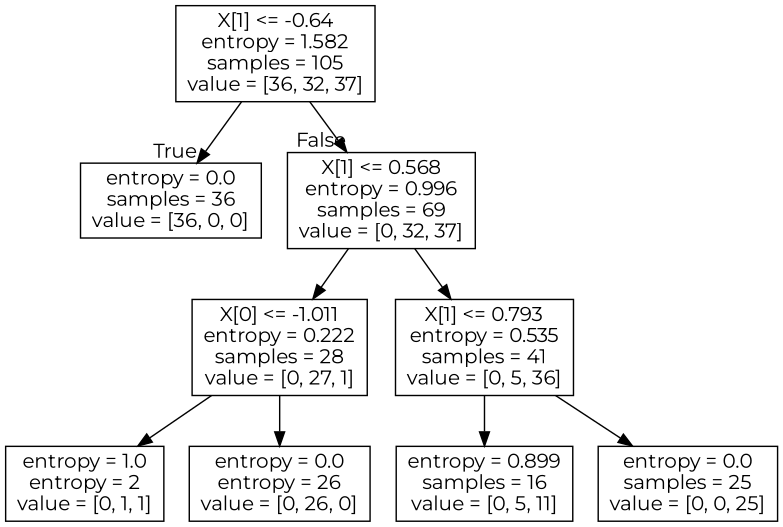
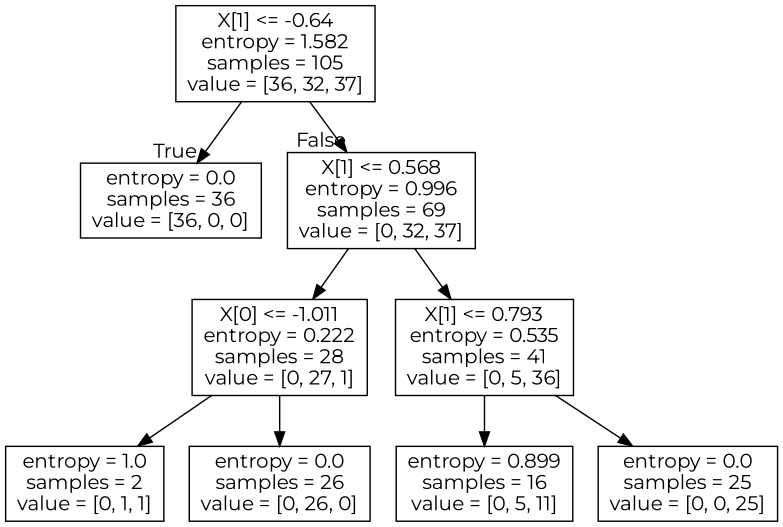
  digraph {
    fontname=Montserrat
    node [fontname=Montserrat shape=box]
    edge [fontname=Montserrat]
    n1 [label="X[1] <= -0.64\nentropy = 1.582\nsamples = 105\nvalue = [36, 32, 37]"]
    n2 [label="entropy = 0.0\nsamples = 36\nvalue = [36, 0, 0]"]
    n3 [label="X[1] <= 0.568\nentropy = 0.996\nsamples = 69\nvalue = [0, 32, 37]"]
    n4 [label="X[0] <= -1.011\nentropy = 0.222\nsamples = 28\nvalue = [0, 27, 1]"]
    n5 [label="X[1] <= 0.793\nentropy = 0.535\nsamples = 41\nvalue = [0, 5, 36]"]
-   n6 [label="entropy = 1.0\nentropy = 2\nvalue = [0, 1, 1]"]
-   n7 [label="entropy = 0.0\nentropy = 26\nvalue = [0, 26, 0]"]
+   n6 [label="entropy = 1.0\nsamples = 2\nvalue = [0, 1, 1]"]
+   n7 [label="entropy = 0.0\nsamples = 26\nvalue = [0, 26, 0]"]
    n8 [label="entropy = 0.899\nsamples = 16\nvalue = [0, 5, 11]"]
    n9 [label="entropy = 0.0\nsamples = 25\nvalue = [0, 0, 25]"]
    n1 -> n2 [headlabel=True labelangle=45 labeldistance=2.5]
    n1 -> n3 [headlabel=False labelangle=-45 labeldistance=2.5]
    n3 -> n4
    n3 -> n5
    n4 -> n6
    n4 -> n7
    n5 -> n8
    n5 -> n9
  }
